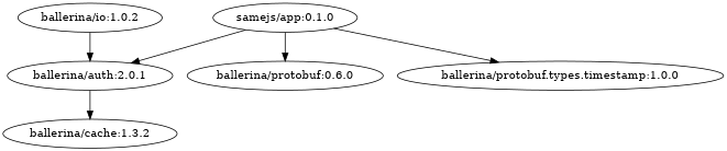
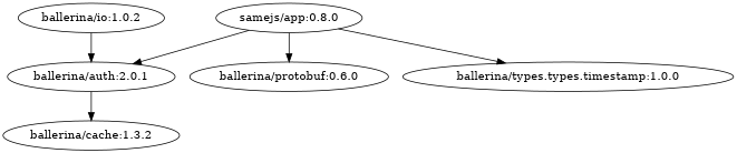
  digraph {
    "ballerina/auth:2.0.1"
    "ballerina/cache:1.3.2"
    "ballerina/io:1.0.2"
-   "samejs/app:0.1.0"
+   "samejs/app:0.1.0" [label="samejs/app:0.8.0"]
    "ballerina/protobuf:0.6.0"
-   "ballerina/protobuf.types.timestamp:1.0.0"
+   "ballerina/protobuf.types.timestamp:1.0.0" [label="ballerina/types.types.timestamp:1.0.0"]
    "ballerina/auth:2.0.1" -> "ballerina/cache:1.3.2"
    "ballerina/io:1.0.2" -> "ballerina/auth:2.0.1"
    "samejs/app:0.1.0" -> "ballerina/auth:2.0.1"
    "samejs/app:0.1.0" -> "ballerina/protobuf:0.6.0"
    "samejs/app:0.1.0" -> "ballerina/protobuf.types.timestamp:1.0.0"
  }
